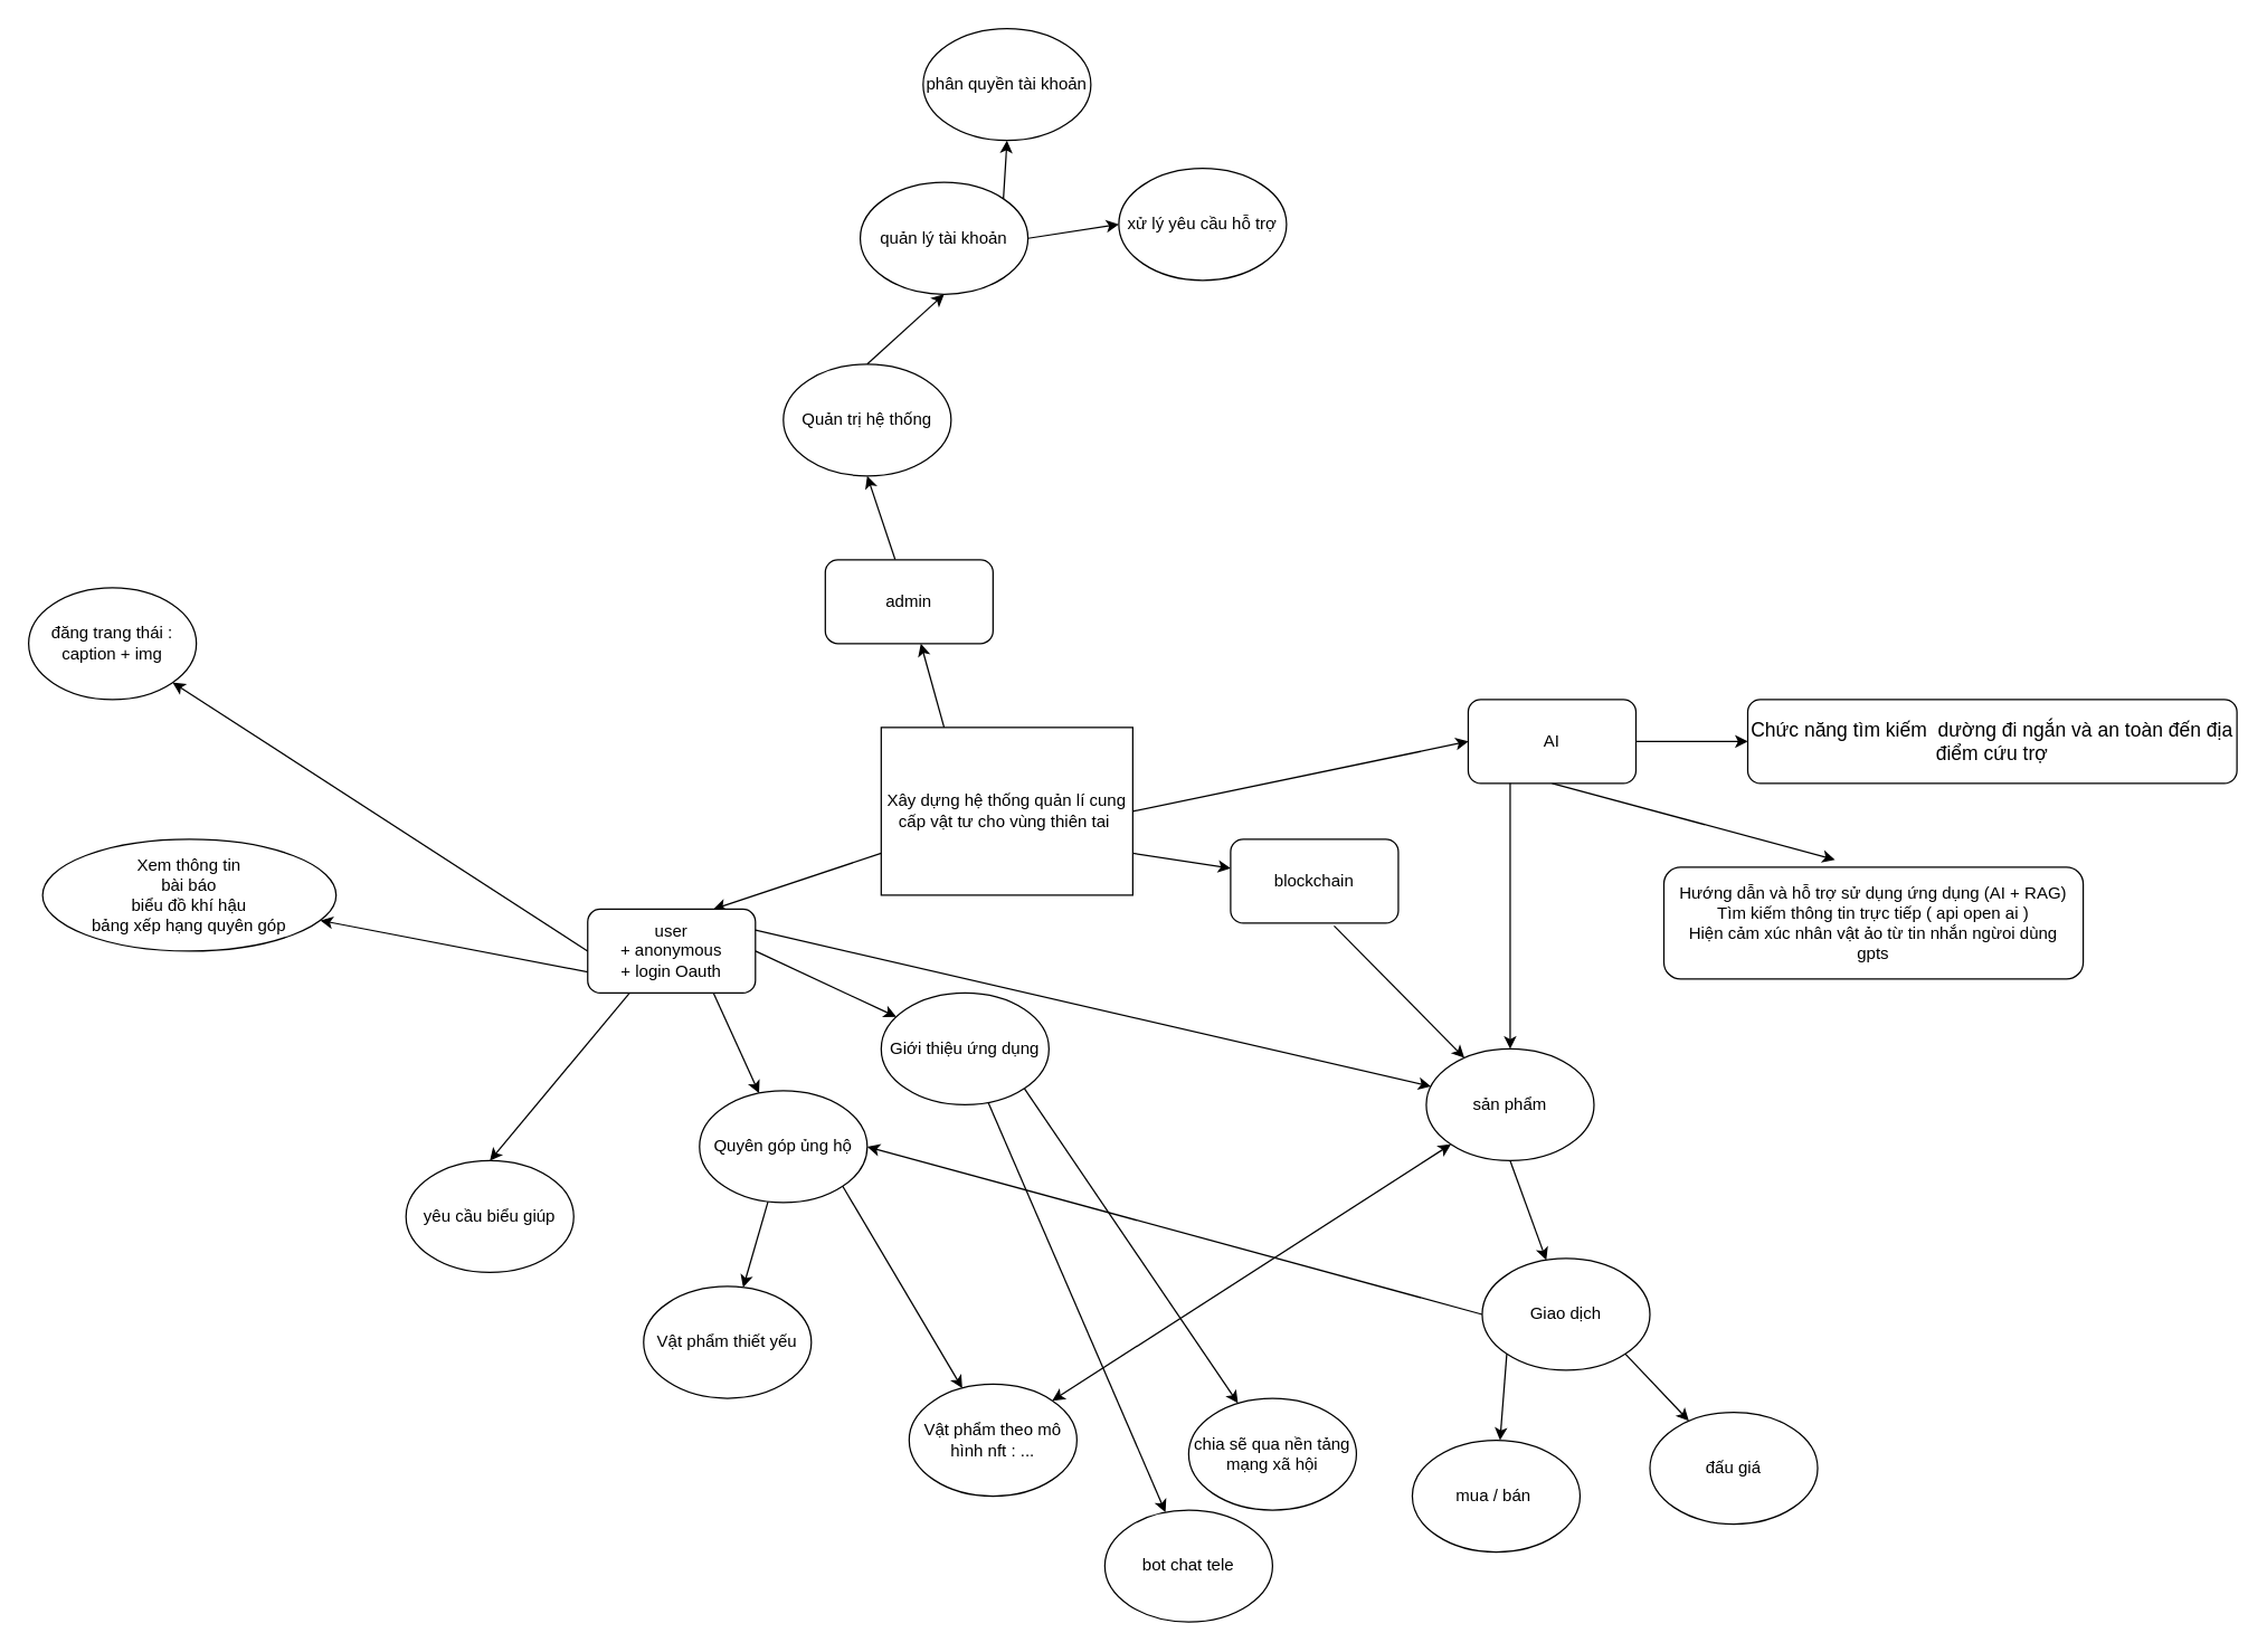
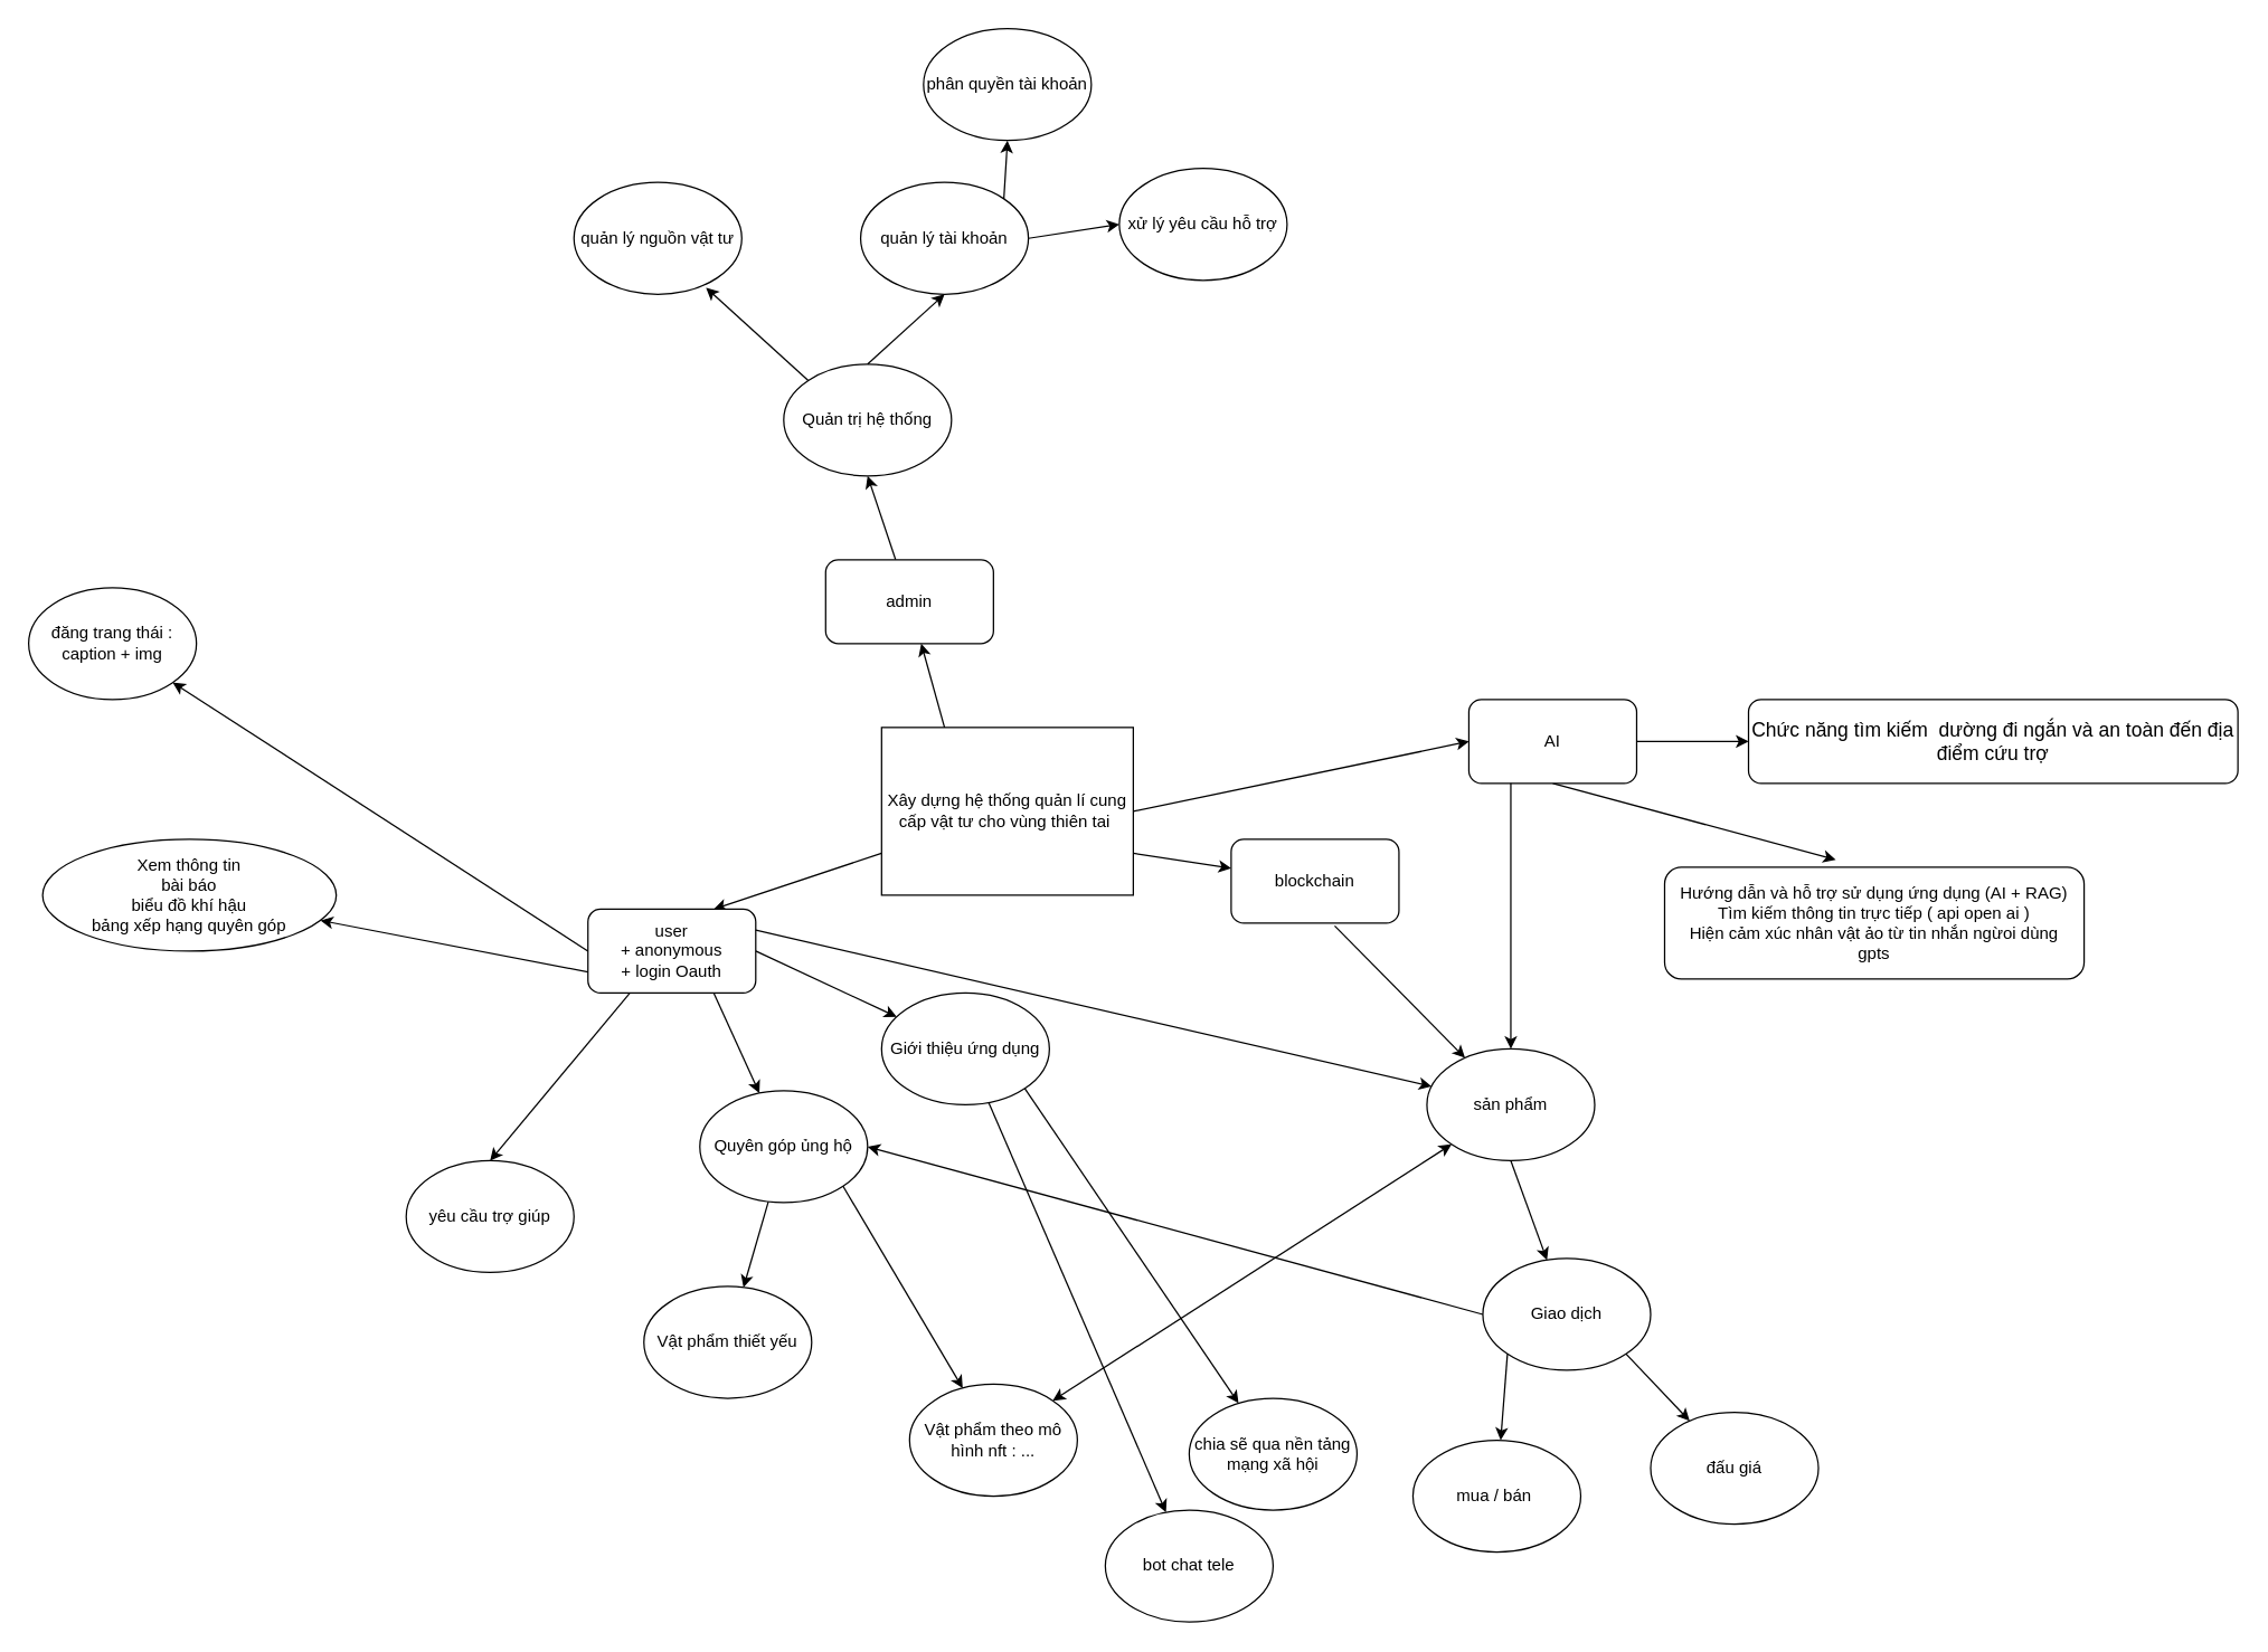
  <mxCell id="0" />
  <mxCell id="1" parent="0" />
  <mxCell id="2" value="" style="endArrow=classic;html=1;exitX=0;exitY=0.75;exitDx=0;exitDy=0;entryX=0.75;entryY=0;entryDx=0;entryDy=0;" parent="1" source="3" target="5" edge="1"><mxGeometry width="50" height="50" relative="1" as="geometry"><mxPoint x="398.28" y="788.288" as="sourcePoint" /><mxPoint x="360" y="710" as="targetPoint" /></mxGeometry></mxCell>
  <mxCell id="3" value="Xây dựng hệ thống quản lí cung cấp vật tư cho vùng thiên tai&amp;nbsp;" style="rounded=0;whiteSpace=wrap;html=1;" parent="1" vertex="1"><mxGeometry x="630" y="520" width="180" height="120" as="geometry" /></mxCell>
  <mxCell id="4" value="" style="edgeStyle=none;html=1;exitX=1;exitY=0.5;exitDx=0;exitDy=0;" parent="1" source="5" target="7" edge="1"><mxGeometry relative="1" as="geometry"><mxPoint x="480" y="780" as="targetPoint" /></mxGeometry></mxCell>
  <mxCell id="5" value="user&lt;br&gt;+ anonymous&lt;br&gt;+ login Oauth" style="rounded=1;whiteSpace=wrap;html=1;" parent="1" vertex="1"><mxGeometry x="420" y="650" width="120" height="60" as="geometry" /></mxCell>
  <mxCell id="6" value="" style="edgeStyle=none;html=1;" parent="1" source="7" target="27" edge="1"><mxGeometry relative="1" as="geometry"><mxPoint x="770" y="870" as="targetPoint" /></mxGeometry></mxCell>
  <mxCell id="7" value="Giới thiệu ứng dụng" style="ellipse;whiteSpace=wrap;html=1;" parent="1" vertex="1"><mxGeometry x="630" y="710" width="120" height="80" as="geometry" /></mxCell>
  <mxCell id="8" value="" style="edgeStyle=none;html=1;exitX=0.75;exitY=1;exitDx=0;exitDy=0;" parent="1" source="5" target="10" edge="1"><mxGeometry relative="1" as="geometry"><mxPoint x="550" y="690" as="sourcePoint" /><mxPoint x="560" y="800" as="targetPoint" /></mxGeometry></mxCell>
  <mxCell id="9" value="" style="edgeStyle=none;html=1;" parent="1" source="10" target="24" edge="1"><mxGeometry relative="1" as="geometry" /></mxCell>
  <mxCell id="10" value="Quyên góp ủng hộ" style="ellipse;whiteSpace=wrap;html=1;" parent="1" vertex="1"><mxGeometry x="500" y="780" width="120" height="80" as="geometry" /></mxCell>
  <mxCell id="11" value="" style="endArrow=classic;html=1;exitX=0.25;exitY=1;exitDx=0;exitDy=0;entryX=0.5;entryY=0;entryDx=0;entryDy=0;" parent="1" source="5" target="12" edge="1"><mxGeometry width="50" height="50" relative="1" as="geometry"><mxPoint x="710" y="780" as="sourcePoint" /><mxPoint x="400" y="840" as="targetPoint" /></mxGeometry></mxCell>
- <mxCell id="12" value="yêu cầu biểu giúp" style="ellipse;whiteSpace=wrap;html=1;" parent="1" vertex="1"><mxGeometry x="290" y="830" width="120" height="80" as="geometry" /></mxCell>
+ <mxCell id="12" value="yêu cầu trợ giúp" style="ellipse;whiteSpace=wrap;html=1;" parent="1" vertex="1"><mxGeometry x="290" y="830" width="120" height="80" as="geometry" /></mxCell>
  <mxCell id="13" value="" style="endArrow=classic;html=1;exitX=0;exitY=0.75;exitDx=0;exitDy=0;" parent="1" source="5" target="14" edge="1"><mxGeometry width="50" height="50" relative="1" as="geometry"><mxPoint x="710" y="780" as="sourcePoint" /><mxPoint y="740" as="targetPoint" x="310" /></mxGeometry></mxCell>
  <mxCell id="14" value="Xem thông tin&lt;br&gt;bài báo&lt;br&gt;biểu đồ khí hậu&lt;br&gt;bảng xếp hạng quyên góp" style="ellipse;whiteSpace=wrap;html=1;" parent="1" vertex="1"><mxGeometry x="30" y="600" width="210" height="80" as="geometry" /></mxCell>
  <mxCell id="15" value="" style="endArrow=classic;html=1;entryX=0.408;entryY=-0.067;entryDx=0;entryDy=0;entryPerimeter=0;exitX=0.5;exitY=1;exitDx=0;exitDy=0;" parent="1" source="18" target="16" edge="1"><mxGeometry width="50" height="50" relative="1" as="geometry"><mxPoint x="920" y="560" as="sourcePoint" /><mxPoint x="970" y="630" as="targetPoint" /></mxGeometry></mxCell>
  <mxCell id="16" value="Hướng dẫn và hỗ trợ sử dụng ứng dụng (AI + RAG)&lt;br&gt;Tìm kiếm thông tin trực tiếp ( api open ai )&lt;br&gt;Hiện cảm xúc nhân vật ảo từ tin nhắn ngừoi dùng&lt;br&gt;gpts" style="rounded=1;whiteSpace=wrap;html=1;" parent="1" vertex="1"><mxGeometry x="1190" y="620" width="300" height="80" as="geometry" /></mxCell>
  <mxCell id="17" value="" style="edgeStyle=none;html=1;" parent="1" source="18" target="46" edge="1"><mxGeometry relative="1" as="geometry" /></mxCell>
  <mxCell id="18" value="AI" style="rounded=1;whiteSpace=wrap;html=1;" parent="1" vertex="1"><mxGeometry x="1050" y="500" width="120" height="60" as="geometry" /></mxCell>
  <mxCell id="19" value="" style="endArrow=classic;html=1;exitX=1;exitY=0.5;exitDx=0;exitDy=0;entryX=0;entryY=0.5;entryDx=0;entryDy=0;" parent="1" source="3" target="18" edge="1"><mxGeometry width="50" height="50" relative="1" as="geometry"><mxPoint x="650" y="830" as="sourcePoint" /><mxPoint x="700" y="780" as="targetPoint" /></mxGeometry></mxCell>
  <mxCell id="20" value="" style="endArrow=classic;html=1;exitX=0.25;exitY=0;exitDx=0;exitDy=0;" parent="1" source="3" target="22" edge="1"><mxGeometry width="50" height="50" relative="1" as="geometry"><mxPoint x="650" y="830" as="sourcePoint" /><mxPoint x="634.874" y="482.549" as="targetPoint" /></mxGeometry></mxCell>
  <mxCell id="21" value="" style="edgeStyle=none;html=1;entryX=0.5;entryY=1;entryDx=0;entryDy=0;" parent="1" source="22" target="23" edge="1"><mxGeometry relative="1" as="geometry"><mxPoint x="570.004" y="319.999" as="targetPoint" /></mxGeometry></mxCell>
  <mxCell id="22" value="admin" style="rounded=1;whiteSpace=wrap;html=1;" parent="1" vertex="1"><mxGeometry x="590.004" y="399.999" width="120" height="60" as="geometry" /></mxCell>
  <mxCell id="23" value="Quản trị hệ thống" style="ellipse;whiteSpace=wrap;html=1;" parent="1" vertex="1"><mxGeometry x="560" y="260" width="120" height="80" as="geometry" /></mxCell>
  <mxCell id="24" value="Vật phẩm thiết yếu" style="ellipse;whiteSpace=wrap;html=1;" parent="1" vertex="1"><mxGeometry x="460" y="920" width="120" height="80" as="geometry" /></mxCell>
  <mxCell id="25" value="" style="endArrow=classic;html=1;exitX=1;exitY=1;exitDx=0;exitDy=0;" parent="1" source="10" target="26" edge="1"><mxGeometry width="50" height="50" relative="1" as="geometry"><mxPoint x="660" y="830" as="sourcePoint" /><mxPoint x="730" y="890" as="targetPoint" /></mxGeometry></mxCell>
  <mxCell id="26" value="Vật phẩm theo mô hình nft : ..." style="ellipse;whiteSpace=wrap;html=1;" parent="1" vertex="1"><mxGeometry x="650" y="990" width="120" height="80" as="geometry" /></mxCell>
  <mxCell id="27" value="bot chat tele" style="ellipse;whiteSpace=wrap;html=1;" parent="1" vertex="1"><mxGeometry x="790" y="1080" width="120" height="80" as="geometry" /></mxCell>
  <mxCell id="28" value="" style="endArrow=classic;html=1;exitX=0;exitY=0.5;exitDx=0;exitDy=0;" parent="1" source="5" target="29" edge="1"><mxGeometry width="50" height="50" relative="1" as="geometry"><mxPoint x="470" y="710" as="sourcePoint" /><mxPoint x="270" y="630" as="targetPoint" /></mxGeometry></mxCell>
  <mxCell id="29" value="đăng trang thái : caption + img" style="ellipse;whiteSpace=wrap;html=1;" parent="1" vertex="1"><mxGeometry x="20" y="420" width="120" height="80" as="geometry" /></mxCell>
  <mxCell id="30" value="" style="endArrow=classic;html=1;exitX=1;exitY=0.25;exitDx=0;exitDy=0;" parent="1" source="5" target="31" edge="1"><mxGeometry width="50" height="50" relative="1" as="geometry"><mxPoint x="430" y="570" as="sourcePoint" /><mxPoint y="570" as="targetPoint" x="310" /></mxGeometry></mxCell>
  <mxCell id="31" value="sản phẩm" style="ellipse;whiteSpace=wrap;html=1;" parent="1" vertex="1"><mxGeometry x="1020" y="750" width="120" height="80" as="geometry" /></mxCell>
  <mxCell id="32" value="" style="endArrow=classic;html=1;exitX=1;exitY=0.75;exitDx=0;exitDy=0;" parent="1" source="3" target="33" edge="1"><mxGeometry width="50" height="50" relative="1" as="geometry"><mxPoint x="920" y="770" as="sourcePoint" /><mxPoint x="892.878" y="627.76" as="targetPoint" /></mxGeometry></mxCell>
  <mxCell id="33" value="blockchain" style="rounded=1;whiteSpace=wrap;html=1;" parent="1" vertex="1"><mxGeometry x="879.998" y="600" width="120" height="60" as="geometry" /></mxCell>
  <mxCell id="34" value="" style="endArrow=classic;html=1;exitX=0.617;exitY=1.033;exitDx=0;exitDy=0;exitPerimeter=0;" parent="1" source="33" target="31" edge="1"><mxGeometry width="50" height="50" relative="1" as="geometry"><mxPoint x="920" y="770" as="sourcePoint" /><mxPoint x="970" y="720" as="targetPoint" /></mxGeometry></mxCell>
  <mxCell id="35" value="" style="endArrow=classic;html=1;exitX=0.25;exitY=1;exitDx=0;exitDy=0;entryX=0.5;entryY=0;entryDx=0;entryDy=0;" parent="1" source="18" target="31" edge="1"><mxGeometry width="50" height="50" relative="1" as="geometry"><mxPoint x="980" y="770" as="sourcePoint" /><mxPoint x="1030" y="720" as="targetPoint" /></mxGeometry></mxCell>
  <mxCell id="36" value="" style="endArrow=classic;html=1;exitX=0.5;exitY=1;exitDx=0;exitDy=0;" parent="1" source="31" target="37" edge="1"><mxGeometry width="50" height="50" relative="1" as="geometry"><mxPoint x="730" y="890" as="sourcePoint" /><mxPoint x="1060" y="900" as="targetPoint" /></mxGeometry></mxCell>
  <mxCell id="37" value="Giao dịch" style="ellipse;whiteSpace=wrap;html=1;" parent="1" vertex="1"><mxGeometry x="1060" y="900" width="120" height="80" as="geometry" /></mxCell>
  <mxCell id="38" value="" style="endArrow=classic;startArrow=classic;html=1;exitX=1;exitY=0;exitDx=0;exitDy=0;entryX=0;entryY=1;entryDx=0;entryDy=0;" parent="1" source="26" target="31" edge="1"><mxGeometry width="50" height="50" relative="1" as="geometry"><mxPoint x="730" y="890" as="sourcePoint" /><mxPoint x="780" y="840" as="targetPoint" /></mxGeometry></mxCell>
  <mxCell id="39" value="" style="endArrow=classic;html=1;exitX=0;exitY=1;exitDx=0;exitDy=0;" parent="1" source="37" target="40" edge="1"><mxGeometry width="50" height="50" relative="1" as="geometry"><mxPoint x="730" y="890" as="sourcePoint" /><mxPoint x="1060" y="1060" as="targetPoint" /></mxGeometry></mxCell>
  <mxCell id="40" value="mua / bán&amp;nbsp;" style="ellipse;whiteSpace=wrap;html=1;" parent="1" vertex="1"><mxGeometry x="1010" y="1030" width="120" height="80" as="geometry" /></mxCell>
  <mxCell id="41" value="" style="endArrow=classic;html=1;exitX=1;exitY=1;exitDx=0;exitDy=0;" parent="1" source="37" target="42" edge="1"><mxGeometry width="50" height="50" relative="1" as="geometry"><mxPoint x="730" y="890" as="sourcePoint" /><mxPoint x="1200" y="1060" as="targetPoint" /></mxGeometry></mxCell>
  <mxCell id="42" value="đấu giá" style="ellipse;whiteSpace=wrap;html=1;" parent="1" vertex="1"><mxGeometry x="1180" y="1010" width="120" height="80" as="geometry" /></mxCell>
  <mxCell id="43" value="" style="endArrow=classic;html=1;exitX=0;exitY=0.5;exitDx=0;exitDy=0;entryX=1;entryY=0.5;entryDx=0;entryDy=0;" parent="1" source="37" target="10" edge="1"><mxGeometry width="50" height="50" relative="1" as="geometry"><mxPoint x="730" y="910" as="sourcePoint" /><mxPoint x="780" y="860" as="targetPoint" /></mxGeometry></mxCell>
  <mxCell id="44" value="" style="endArrow=classic;html=1;exitX=1;exitY=1;exitDx=0;exitDy=0;" parent="1" source="7" target="45" edge="1"><mxGeometry width="50" height="50" relative="1" as="geometry"><mxPoint x="760" y="870" as="sourcePoint" /><mxPoint x="870" y="990" as="targetPoint" /></mxGeometry></mxCell>
  <mxCell id="45" value="chia sẽ qua nền tảng mạng xã hội" style="ellipse;whiteSpace=wrap;html=1;" parent="1" vertex="1"><mxGeometry x="850" y="1000" width="120" height="80" as="geometry" /></mxCell>
  <mxCell id="46" value="&lt;font style=&quot;font-size: 14px;&quot;&gt;Chức năng tìm kiếm&amp;nbsp; dường đi ngắn và an toàn đến địa điểm cứu trợ&lt;/font&gt;" style="rounded=1;whiteSpace=wrap;html=1;" parent="1" vertex="1"><mxGeometry x="1250" y="500" width="350" height="60" as="geometry" /></mxCell>
+ <mxCell id="47" value="quản lý nguồn vật tư" style="ellipse;whiteSpace=wrap;html=1;" vertex="1" parent="1"><mxGeometry x="410" y="130" width="120" height="80" as="geometry" /></mxCell>
  <mxCell id="48" value="quản lý tài khoản" style="ellipse;whiteSpace=wrap;html=1;" vertex="1" parent="1"><mxGeometry x="615" y="130" width="120" height="80" as="geometry" /></mxCell>
  <mxCell id="49" value="phân quyền tài khoản" style="ellipse;whiteSpace=wrap;html=1;" vertex="1" parent="1"><mxGeometry x="660" y="20" width="120" height="80" as="geometry" /></mxCell>
  <mxCell id="50" value="xử lý yêu cầu hỗ trợ" style="ellipse;whiteSpace=wrap;html=1;" vertex="1" parent="1"><mxGeometry x="800" y="120" width="120" height="80" as="geometry" /></mxCell>
+ <mxCell id="51" value="" style="endArrow=classic;html=1;rounded=0;entryX=0.787;entryY=0.942;entryDx=0;entryDy=0;exitX=0;exitY=0;exitDx=0;exitDy=0;entryPerimeter=0;" edge="1" parent="1" source="23" target="47"><mxGeometry width="50" height="50" relative="1" as="geometry"><mxPoint x="610" y="290" as="sourcePoint" /><mxPoint x="660" y="240" as="targetPoint" /></mxGeometry></mxCell>
  <mxCell id="52" value="" style="endArrow=classic;html=1;rounded=0;exitX=0.5;exitY=0;exitDx=0;exitDy=0;entryX=0.5;entryY=1;entryDx=0;entryDy=0;" edge="1" parent="1" source="23" target="48"><mxGeometry width="50" height="50" relative="1" as="geometry"><mxPoint x="610" y="290" as="sourcePoint" /><mxPoint x="660" y="240" as="targetPoint" /></mxGeometry></mxCell>
  <mxCell id="53" value="" style="endArrow=classic;html=1;rounded=0;exitX=1;exitY=0.5;exitDx=0;exitDy=0;entryX=0;entryY=0.5;entryDx=0;entryDy=0;" edge="1" parent="1" source="48" target="50"><mxGeometry width="50" height="50" relative="1" as="geometry"><mxPoint x="610" y="290" as="sourcePoint" /><mxPoint x="660" y="240" as="targetPoint" /></mxGeometry></mxCell>
  <mxCell id="54" value="" style="endArrow=classic;html=1;rounded=0;exitX=1;exitY=0;exitDx=0;exitDy=0;entryX=0.5;entryY=1;entryDx=0;entryDy=0;" edge="1" parent="1" source="48" target="49"><mxGeometry width="50" height="50" relative="1" as="geometry"><mxPoint x="610" y="290" as="sourcePoint" /><mxPoint x="660" y="240" as="targetPoint" /></mxGeometry></mxCell>
